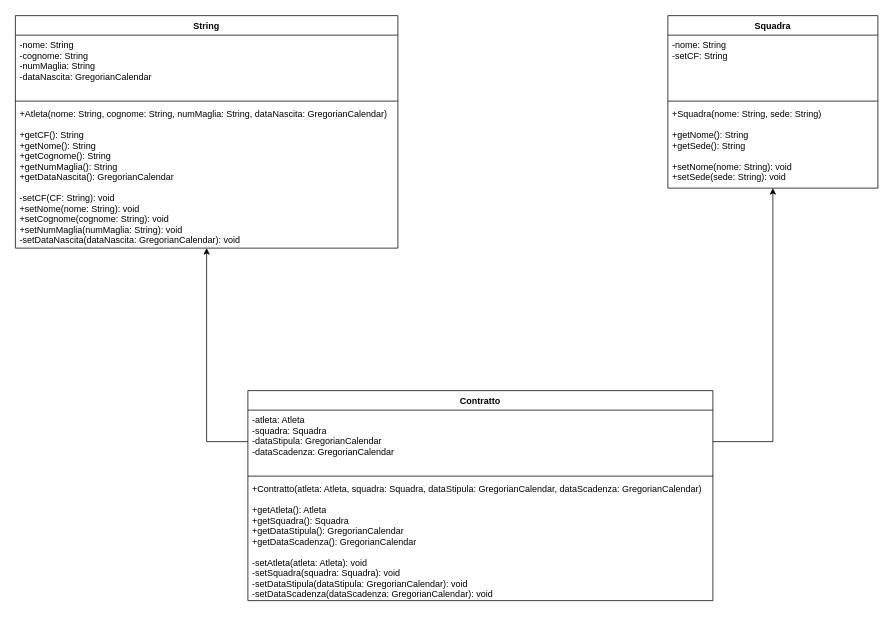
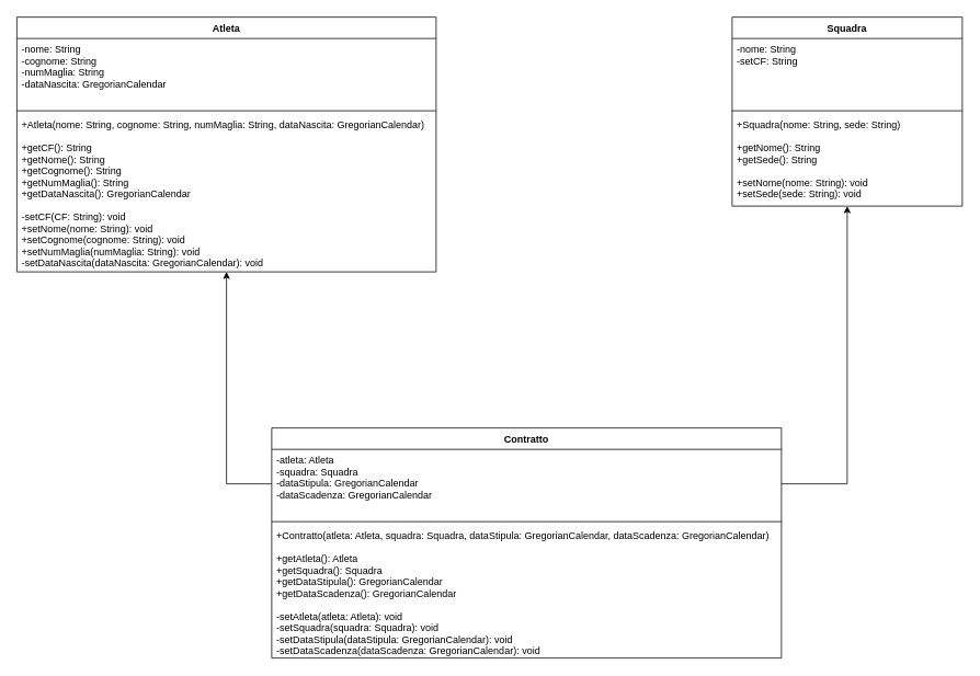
  <mxCell id="0" />
  <mxCell id="1" parent="0" />
- <mxCell id="2" value="String" style="swimlane;fontStyle=1;align=center;verticalAlign=top;childLayout=stackLayout;horizontal=1;startSize=26;horizontalStack=0;resizeParent=1;resizeParentMax=0;resizeLast=0;collapsible=1;marginBottom=0;" parent="1" vertex="1"><mxGeometry x="20" y="20" width="510" height="310" as="geometry" /></mxCell>
+ <mxCell id="2" value="Atleta" style="swimlane;fontStyle=1;align=center;verticalAlign=top;childLayout=stackLayout;horizontal=1;startSize=26;horizontalStack=0;resizeParent=1;resizeParentMax=0;resizeLast=0;collapsible=1;marginBottom=0;" parent="1" vertex="1"><mxGeometry x="20" y="20" width="510" height="310" as="geometry" /></mxCell>
  <mxCell id="3" value="-nome: String&#10;-cognome: String&#10;-numMaglia: String&#10;-dataNascita: GregorianCalendar" style="text;strokeColor=none;fillColor=none;align=left;verticalAlign=top;spacingLeft=4;spacingRight=4;overflow=hidden;rotatable=0;points=[[0,0.5],[1,0.5]];portConstraint=eastwest;" parent="2" vertex="1"><mxGeometry y="26" width="510" height="84" as="geometry" /></mxCell>
  <mxCell id="4" value="" style="line;strokeWidth=1;fillColor=none;align=left;verticalAlign=middle;spacingTop=-1;spacingLeft=3;spacingRight=3;rotatable=0;labelPosition=right;points=[];portConstraint=eastwest;" parent="2" vertex="1"><mxGeometry y="110" width="510" height="8" as="geometry" /></mxCell>
  <mxCell id="5" value="+Atleta(nome: String, cognome: String, numMaglia: String, dataNascita: GregorianCalendar)&#10;&#10;+getCF(): String&#10;+getNome(): String&#10;+getCognome(): String&#10;+getNumMaglia(): String&#10;+getDataNascita(): GregorianCalendar&#10;&#10;-setCF(CF: String): void&#10;+setNome(nome: String): void&#10;+setCognome(cognome: String): void&#10;+setNumMaglia(numMaglia: String): void&#10;-setDataNascita(dataNascita: GregorianCalendar): void" style="text;strokeColor=none;fillColor=none;align=left;verticalAlign=top;spacingLeft=4;spacingRight=4;overflow=hidden;rotatable=0;points=[[0,0.5],[1,0.5]];portConstraint=eastwest;" parent="2" vertex="1"><mxGeometry y="118" width="510" height="192" as="geometry" /></mxCell>
  <mxCell id="6" value="Squadra" style="swimlane;fontStyle=1;align=center;verticalAlign=top;childLayout=stackLayout;horizontal=1;startSize=26;horizontalStack=0;resizeParent=1;resizeParentMax=0;resizeLast=0;collapsible=1;marginBottom=0;" parent="1" vertex="1"><mxGeometry x="890" y="20" width="280" height="230" as="geometry" /></mxCell>
  <mxCell id="7" value="-nome: String&#10;-setCF: String" style="text;strokeColor=none;fillColor=none;align=left;verticalAlign=top;spacingLeft=4;spacingRight=4;overflow=hidden;rotatable=0;points=[[0,0.5],[1,0.5]];portConstraint=eastwest;" parent="6" vertex="1"><mxGeometry y="26" width="280" height="84" as="geometry" /></mxCell>
  <mxCell id="8" value="" style="line;strokeWidth=1;fillColor=none;align=left;verticalAlign=middle;spacingTop=-1;spacingLeft=3;spacingRight=3;rotatable=0;labelPosition=right;points=[];portConstraint=eastwest;" parent="6" vertex="1"><mxGeometry y="110" width="280" height="8" as="geometry" /></mxCell>
  <mxCell id="9" value="+Squadra(nome: String, sede: String)&#10;&#10;+getNome(): String&#10;+getSede(): String&#10;&#10;+setNome(nome: String): void&#10;+setSede(sede: String): void" style="text;strokeColor=none;fillColor=none;align=left;verticalAlign=top;spacingLeft=4;spacingRight=4;overflow=hidden;rotatable=0;points=[[0,0.5],[1,0.5]];portConstraint=eastwest;" parent="6" vertex="1"><mxGeometry y="118" width="280" height="112" as="geometry" /></mxCell>
  <mxCell id="10" value="Contratto" style="swimlane;fontStyle=1;align=center;verticalAlign=top;childLayout=stackLayout;horizontal=1;startSize=26;horizontalStack=0;resizeParent=1;resizeParentMax=0;resizeLast=0;collapsible=1;marginBottom=0;" parent="1" vertex="1"><mxGeometry x="330" y="520" width="620" height="280" as="geometry" /></mxCell>
  <mxCell id="11" value="-atleta: Atleta&#10;-squadra: Squadra&#10;-dataStipula: GregorianCalendar&#10;-dataScadenza: GregorianCalendar" style="text;strokeColor=none;fillColor=none;align=left;verticalAlign=top;spacingLeft=4;spacingRight=4;overflow=hidden;rotatable=0;points=[[0,0.5],[1,0.5]];portConstraint=eastwest;" parent="10" vertex="1"><mxGeometry y="26" width="620" height="84" as="geometry" /></mxCell>
  <mxCell id="12" value="" style="line;strokeWidth=1;fillColor=none;align=left;verticalAlign=middle;spacingTop=-1;spacingLeft=3;spacingRight=3;rotatable=0;labelPosition=right;points=[];portConstraint=eastwest;" parent="10" vertex="1"><mxGeometry y="110" width="620" height="8" as="geometry" /></mxCell>
  <mxCell id="13" value="+Contratto(atleta: Atleta, squadra: Squadra, dataStipula: GregorianCalendar, dataScadenza: GregorianCalendar)&#10;&#10;+getAtleta(): Atleta&#10;+getSquadra(): Squadra&#10;+getDataStipula(): GregorianCalendar&#10;+getDataScadenza(): GregorianCalendar&#10;&#10;-setAtleta(atleta: Atleta): void&#10;-setSquadra(squadra: Squadra): void&#10;-setDataStipula(dataStipula: GregorianCalendar): void&#10;-setDataScadenza(dataScadenza: GregorianCalendar): void" style="text;strokeColor=none;fillColor=none;align=left;verticalAlign=top;spacingLeft=4;spacingRight=4;overflow=hidden;rotatable=0;points=[[0,0.5],[1,0.5]];portConstraint=eastwest;" parent="10" vertex="1"><mxGeometry y="118" width="620" height="162" as="geometry" /></mxCell>
  <mxCell id="14" style="edgeStyle=orthogonalEdgeStyle;rounded=0;orthogonalLoop=1;jettySize=auto;html=1;" parent="1" source="11" target="2" edge="1"><mxGeometry relative="1" as="geometry" /></mxCell>
  <mxCell id="15" style="edgeStyle=orthogonalEdgeStyle;rounded=0;orthogonalLoop=1;jettySize=auto;html=1;" parent="1" source="11" target="6" edge="1"><mxGeometry relative="1" as="geometry" /></mxCell>
